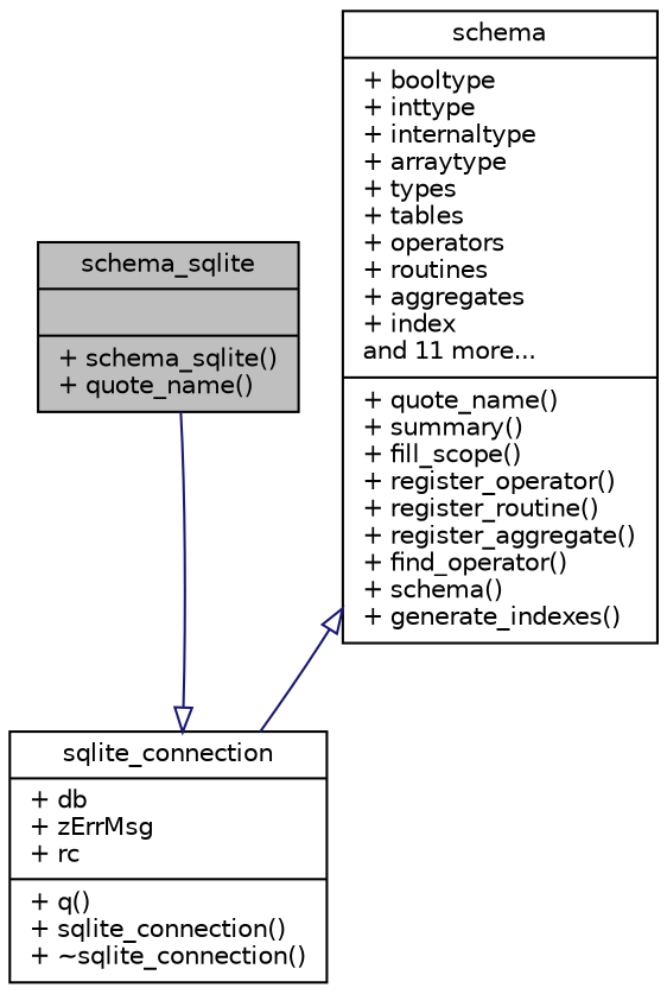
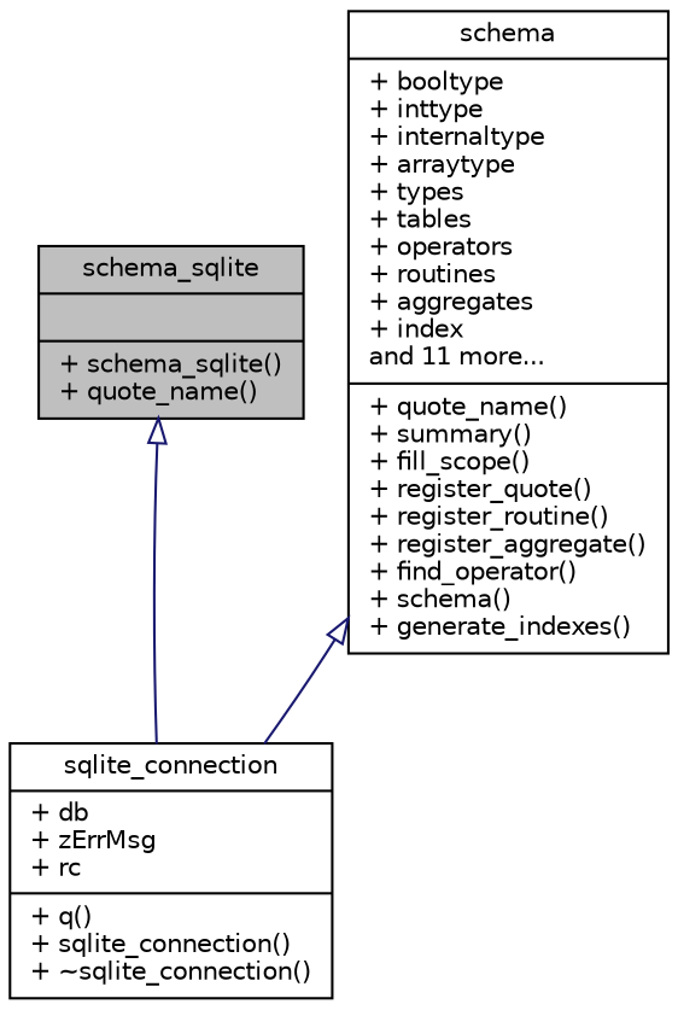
  digraph {
    fontname="DejaVu Sans"
    node [color=black fillcolor=white fontname="DejaVu Sans" fontsize=10 shape=record style=filled]
    edge [arrowtail=onormal color=midnightblue dir=back fontname="DejaVu Sans" fontsize=10 labelfontname=Helvetica labelfontsize=10 style=solid]
    n1 [fillcolor=grey75 fontcolor=black height=0.2 label="{schema_sqlite\n||+ schema_sqlite()\l+ quote_name()\l}" width=0.4]
-   n2 [height=0.2 label="{schema\n|+ booltype\l+ inttype\l+ internaltype\l+ arraytype\l+ types\l+ tables\l+ operators\l+ routines\l+ aggregates\l+ index\land 11 more...\l|+ quote_name()\l+ summary()\l+ fill_scope()\l+ register_operator()\l+ register_routine()\l+ register_aggregate()\l+ find_operator()\l+ schema()\l+ generate_indexes()\l}" width=0.4]
+   n2 [height=0.2 label="{schema\n|+ booltype\l+ inttype\l+ internaltype\l+ arraytype\l+ types\l+ tables\l+ operators\l+ routines\l+ aggregates\l+ index\land 11 more...\l|+ quote_name()\l+ summary()\l+ fill_scope()\l+ register_quote()\l+ register_routine()\l+ register_aggregate()\l+ find_operator()\l+ schema()\l+ generate_indexes()\l}" width=0.4]
    n3 [height=0.2 label="{sqlite_connection\n|+ db\l+ zErrMsg\l+ rc\l|+ q()\l+ sqlite_connection()\l+ ~sqlite_connection()\l}" width=0.4]
    n2 -> n3
-   n3 -> n1
+   n1 -> n3
  }
